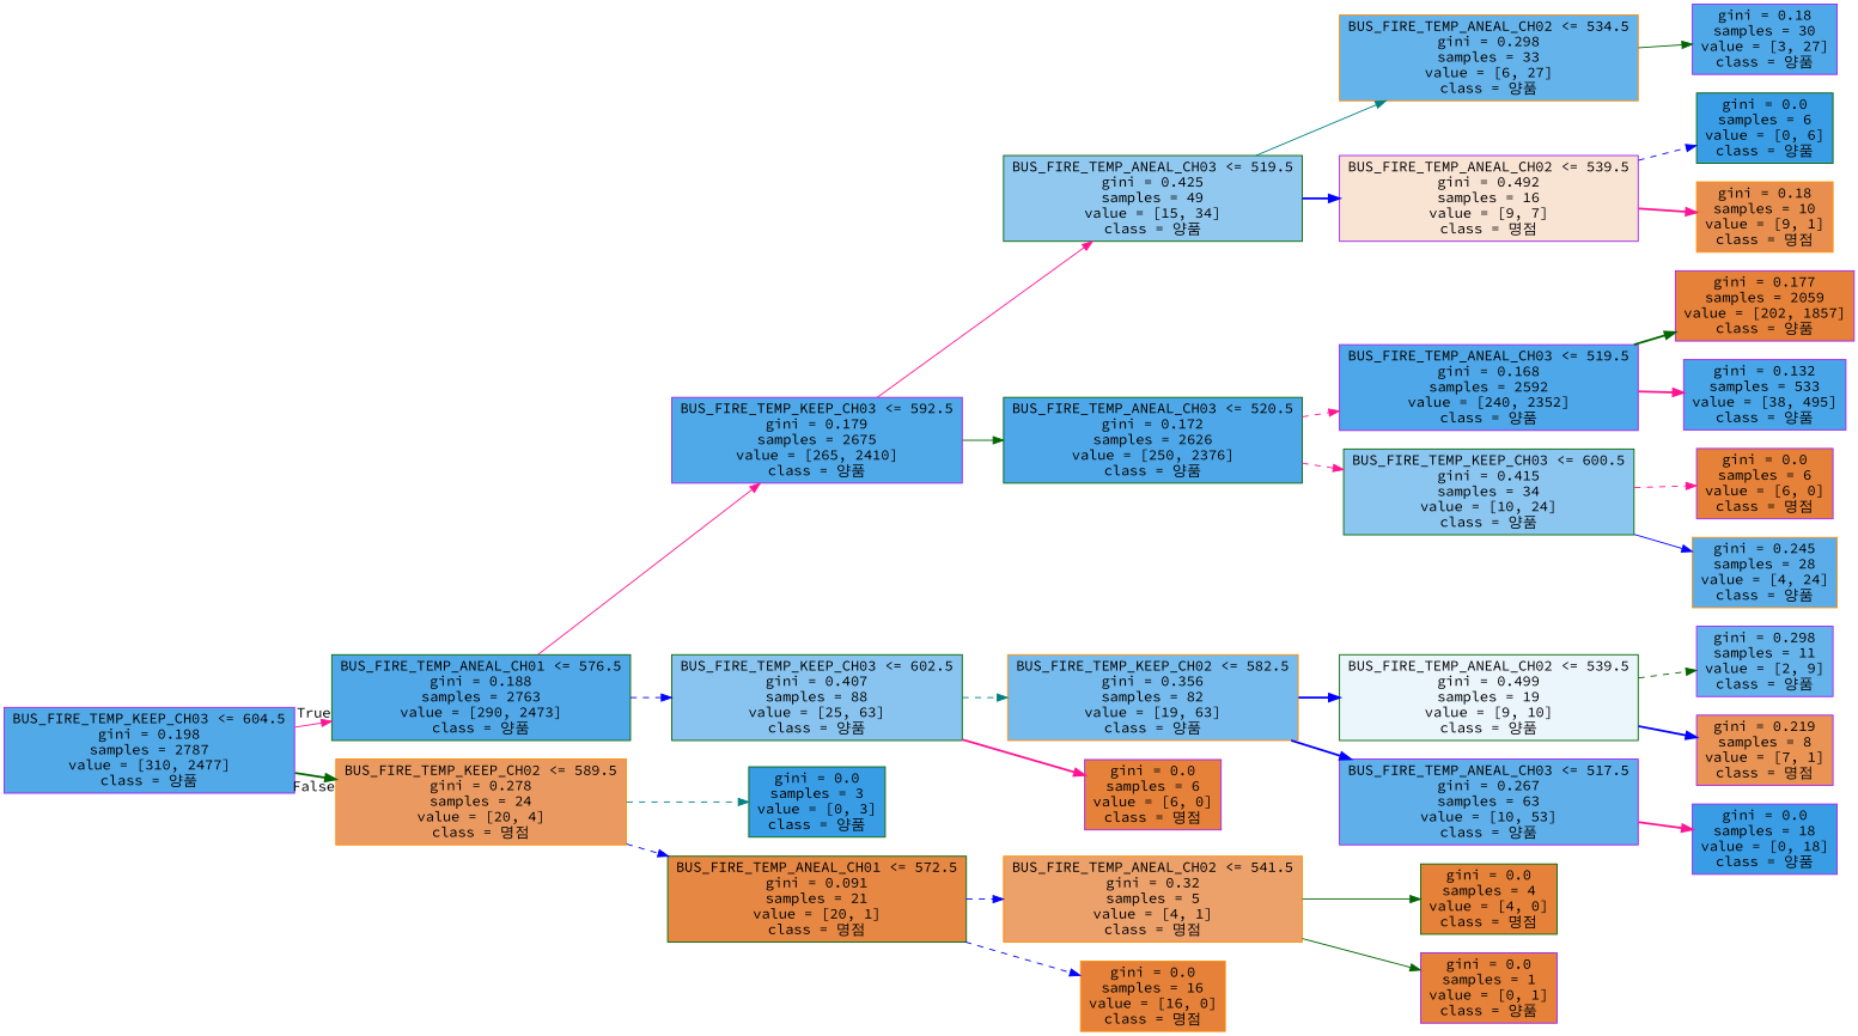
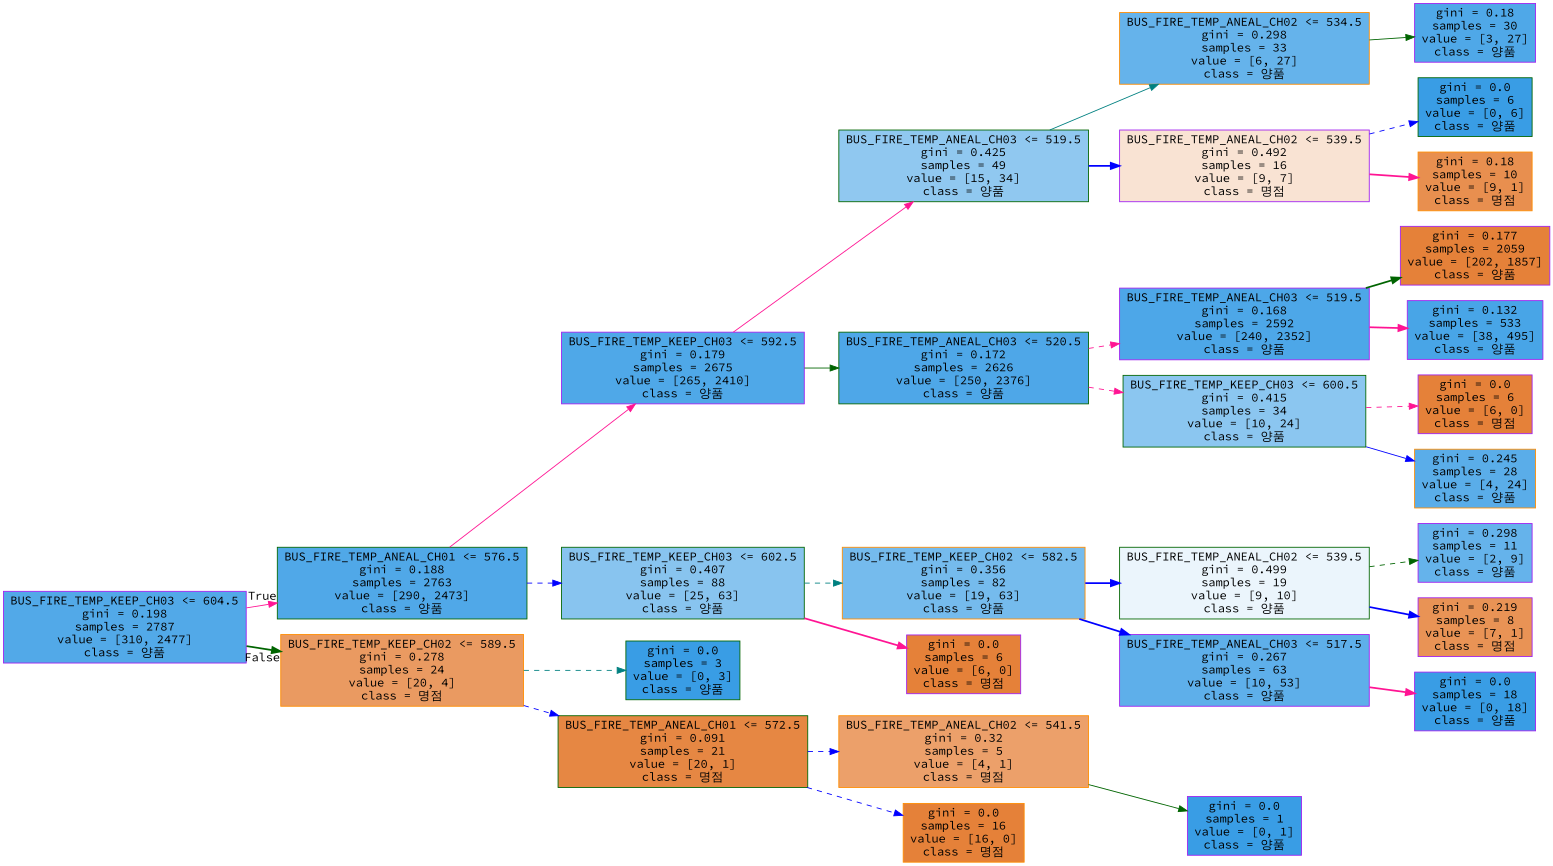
  digraph {
    fontname="Source Code Pro"
    rankdir=LR
    node [color=purple fillcolor="#e58139" fontname="Source Code Pro" shape=box style=filled]
    edge [color=deeppink fontname="Source Code Pro" style=dashed]
    n1 [fillcolor="#52a9e8" label="BUS_FIRE_TEMP_KEEP_CH03 <= 604.5\ngini = 0.198\nsamples = 2787\nvalue = [310, 2477]\nclass = 양품"]
    n2 [color=darkgreen fillcolor="#50a8e8" label="BUS_FIRE_TEMP_ANEAL_CH01 <= 576.5\ngini = 0.188\nsamples = 2763\nvalue = [290, 2473]\nclass = 양품"]
    n3 [color=darkorange fillcolor="#ea9a61" label="BUS_FIRE_TEMP_KEEP_CH02 <= 589.5\ngini = 0.278\nsamples = 24\nvalue = [20, 4]\nclass = 명점"]
    n4 [fillcolor="#4fa8e8" label="BUS_FIRE_TEMP_KEEP_CH03 <= 592.5\ngini = 0.179\nsamples = 2675\nvalue = [265, 2410]\nclass = 양품"]
    n5 [color=darkgreen fillcolor="#88c4ef" label="BUS_FIRE_TEMP_KEEP_CH03 <= 602.5\ngini = 0.407\nsamples = 88\nvalue = [25, 63]\nclass = 양품"]
    n6 [color=darkgreen fillcolor="#399de5" label="gini = 0.0\nsamples = 3\nvalue = [0, 3]\nclass = 양품"]
    n7 [color=darkgreen fillcolor="#e68743" label="BUS_FIRE_TEMP_ANEAL_CH01 <= 572.5\ngini = 0.091\nsamples = 21\nvalue = [20, 1]\nclass = 명점"]
    n8 [color=darkgreen fillcolor="#90c8f0" label="BUS_FIRE_TEMP_ANEAL_CH03 <= 519.5\ngini = 0.425\nsamples = 49\nvalue = [15, 34]\nclass = 양품"]
    n9 [color=darkgreen fillcolor="#4ea7e8" label="BUS_FIRE_TEMP_ANEAL_CH03 <= 520.5\ngini = 0.172\nsamples = 2626\nvalue = [250, 2376]\nclass = 양품"]
    n10 [color=darkorange fillcolor="#75bbed" label="BUS_FIRE_TEMP_KEEP_CH02 <= 582.5\ngini = 0.356\nsamples = 82\nvalue = [19, 63]\nclass = 양품"]
    n11 [label="gini = 0.0\nsamples = 6\nvalue = [6, 0]\nclass = 명점"]
    n12 [color=darkorange fillcolor="#65b3eb" label="BUS_FIRE_TEMP_ANEAL_CH02 <= 534.5\ngini = 0.298\nsamples = 33\nvalue = [6, 27]\nclass = 양품"]
    n13 [fillcolor="#f9e3d3" label="BUS_FIRE_TEMP_ANEAL_CH02 <= 539.5\ngini = 0.492\nsamples = 16\nvalue = [9, 7]\nclass = 명점"]
    n14 [fillcolor="#4da7e8" label="BUS_FIRE_TEMP_ANEAL_CH03 <= 519.5\ngini = 0.168\nsamples = 2592\nvalue = [240, 2352]\nclass = 양품"]
    n15 [color=darkgreen fillcolor="#8bc6f0" label="BUS_FIRE_TEMP_KEEP_CH03 <= 600.5\ngini = 0.415\nsamples = 34\nvalue = [10, 24]\nclass = 양품"]
    n16 [fillcolor="#4fa8e8" label="gini = 0.18\nsamples = 30\nvalue = [3, 27]\nclass = 양품"]
    n17 [color=darkgreen fillcolor="#399de5" label="gini = 0.0\nsamples = 6\nvalue = [0, 6]\nclass = 양품"]
    n18 [color=darkorange fillcolor="#e88f4f" label="gini = 0.18\nsamples = 10\nvalue = [9, 1]\nclass = 명점"]
    n19 [label="gini = 0.177\nsamples = 2059\nvalue = [202, 1857]\nclass = 양품"]
    n20 [fillcolor="#48a5e7" label="gini = 0.132\nsamples = 533\nvalue = [38, 495]\nclass = 양품"]
    n21 [label="gini = 0.0\nsamples = 6\nvalue = [6, 0]\nclass = 명점"]
    n22 [color=darkorange fillcolor="#5aade9" label="gini = 0.245\nsamples = 28\nvalue = [4, 24]\nclass = 양품"]
    n23 [color=darkgreen fillcolor="#ebf5fc" label="BUS_FIRE_TEMP_ANEAL_CH02 <= 539.5\ngini = 0.499\nsamples = 19\nvalue = [9, 10]\nclass = 양품"]
    n24 [fillcolor="#5eafea" label="BUS_FIRE_TEMP_ANEAL_CH03 <= 517.5\ngini = 0.267\nsamples = 63\nvalue = [10, 53]\nclass = 양품"]
    n25 [fillcolor="#65b3eb" label="gini = 0.298\nsamples = 11\nvalue = [2, 9]\nclass = 양품"]
    n26 [fillcolor="#e99355" label="gini = 0.219\nsamples = 8\nvalue = [7, 1]\nclass = 명점"]
    n27 [fillcolor="#399de5" label="gini = 0.0\nsamples = 18\nvalue = [0, 18]\nclass = 양품"]
    n28 [color=darkorange fillcolor="#eca06a" label="BUS_FIRE_TEMP_ANEAL_CH02 <= 541.5\ngini = 0.32\nsamples = 5\nvalue = [4, 1]\nclass = 명점"]
    n29 [color=darkorange label="gini = 0.0\nsamples = 16\nvalue = [16, 0]\nclass = 명점"]
-   n30 [color=darkgreen label="gini = 0.0\nsamples = 4\nvalue = [4, 0]\nclass = 명점"]
-   n31 [label="gini = 0.0\nsamples = 1\nvalue = [0, 1]\nclass = 양품"]
+   n31 [fillcolor="#399de5" label="gini = 0.0\nsamples = 1\nvalue = [0, 1]\nclass = 양품"]
    n1 -> n2 [headlabel=True labelangle=45 labeldistance=2.5 style=solid]
    n1 -> n3 [color=darkgreen headlabel=False labelangle=-45 labeldistance=2.5 style=bold]
    n2 -> n4 [style=solid]
    n2 -> n5 [color=blue]
    n3 -> n6 [color=teal]
    n3 -> n7 [color=blue]
    n4 -> n8 [style=solid]
    n4 -> n9 [color=darkgreen style=solid]
    n5 -> n10 [color=teal]
    n5 -> n11 [style=bold]
    n7 -> n28 [color=blue]
    n7 -> n29 [color=blue]
    n8 -> n12 [color=teal style=solid]
    n8 -> n13 [color=blue style=bold]
    n9 -> n14
    n9 -> n15
    n10 -> n23 [color=blue style=bold]
    n10 -> n24 [color=blue style=bold]
    n12 -> n16 [color=darkgreen style=solid]
    n13 -> n17 [color=blue]
    n13 -> n18 [style=bold]
    n14 -> n19 [color=darkgreen style=bold]
    n14 -> n20 [style=bold]
    n15 -> n21
    n15 -> n22 [color=blue style=solid]
    n23 -> n25 [color=darkgreen]
    n23 -> n26 [color=blue style=bold]
    n24 -> n27 [style=bold]
-   n28 -> n30 [color=darkgreen style=solid]
    n28 -> n31 [color=darkgreen style=solid]
  }
